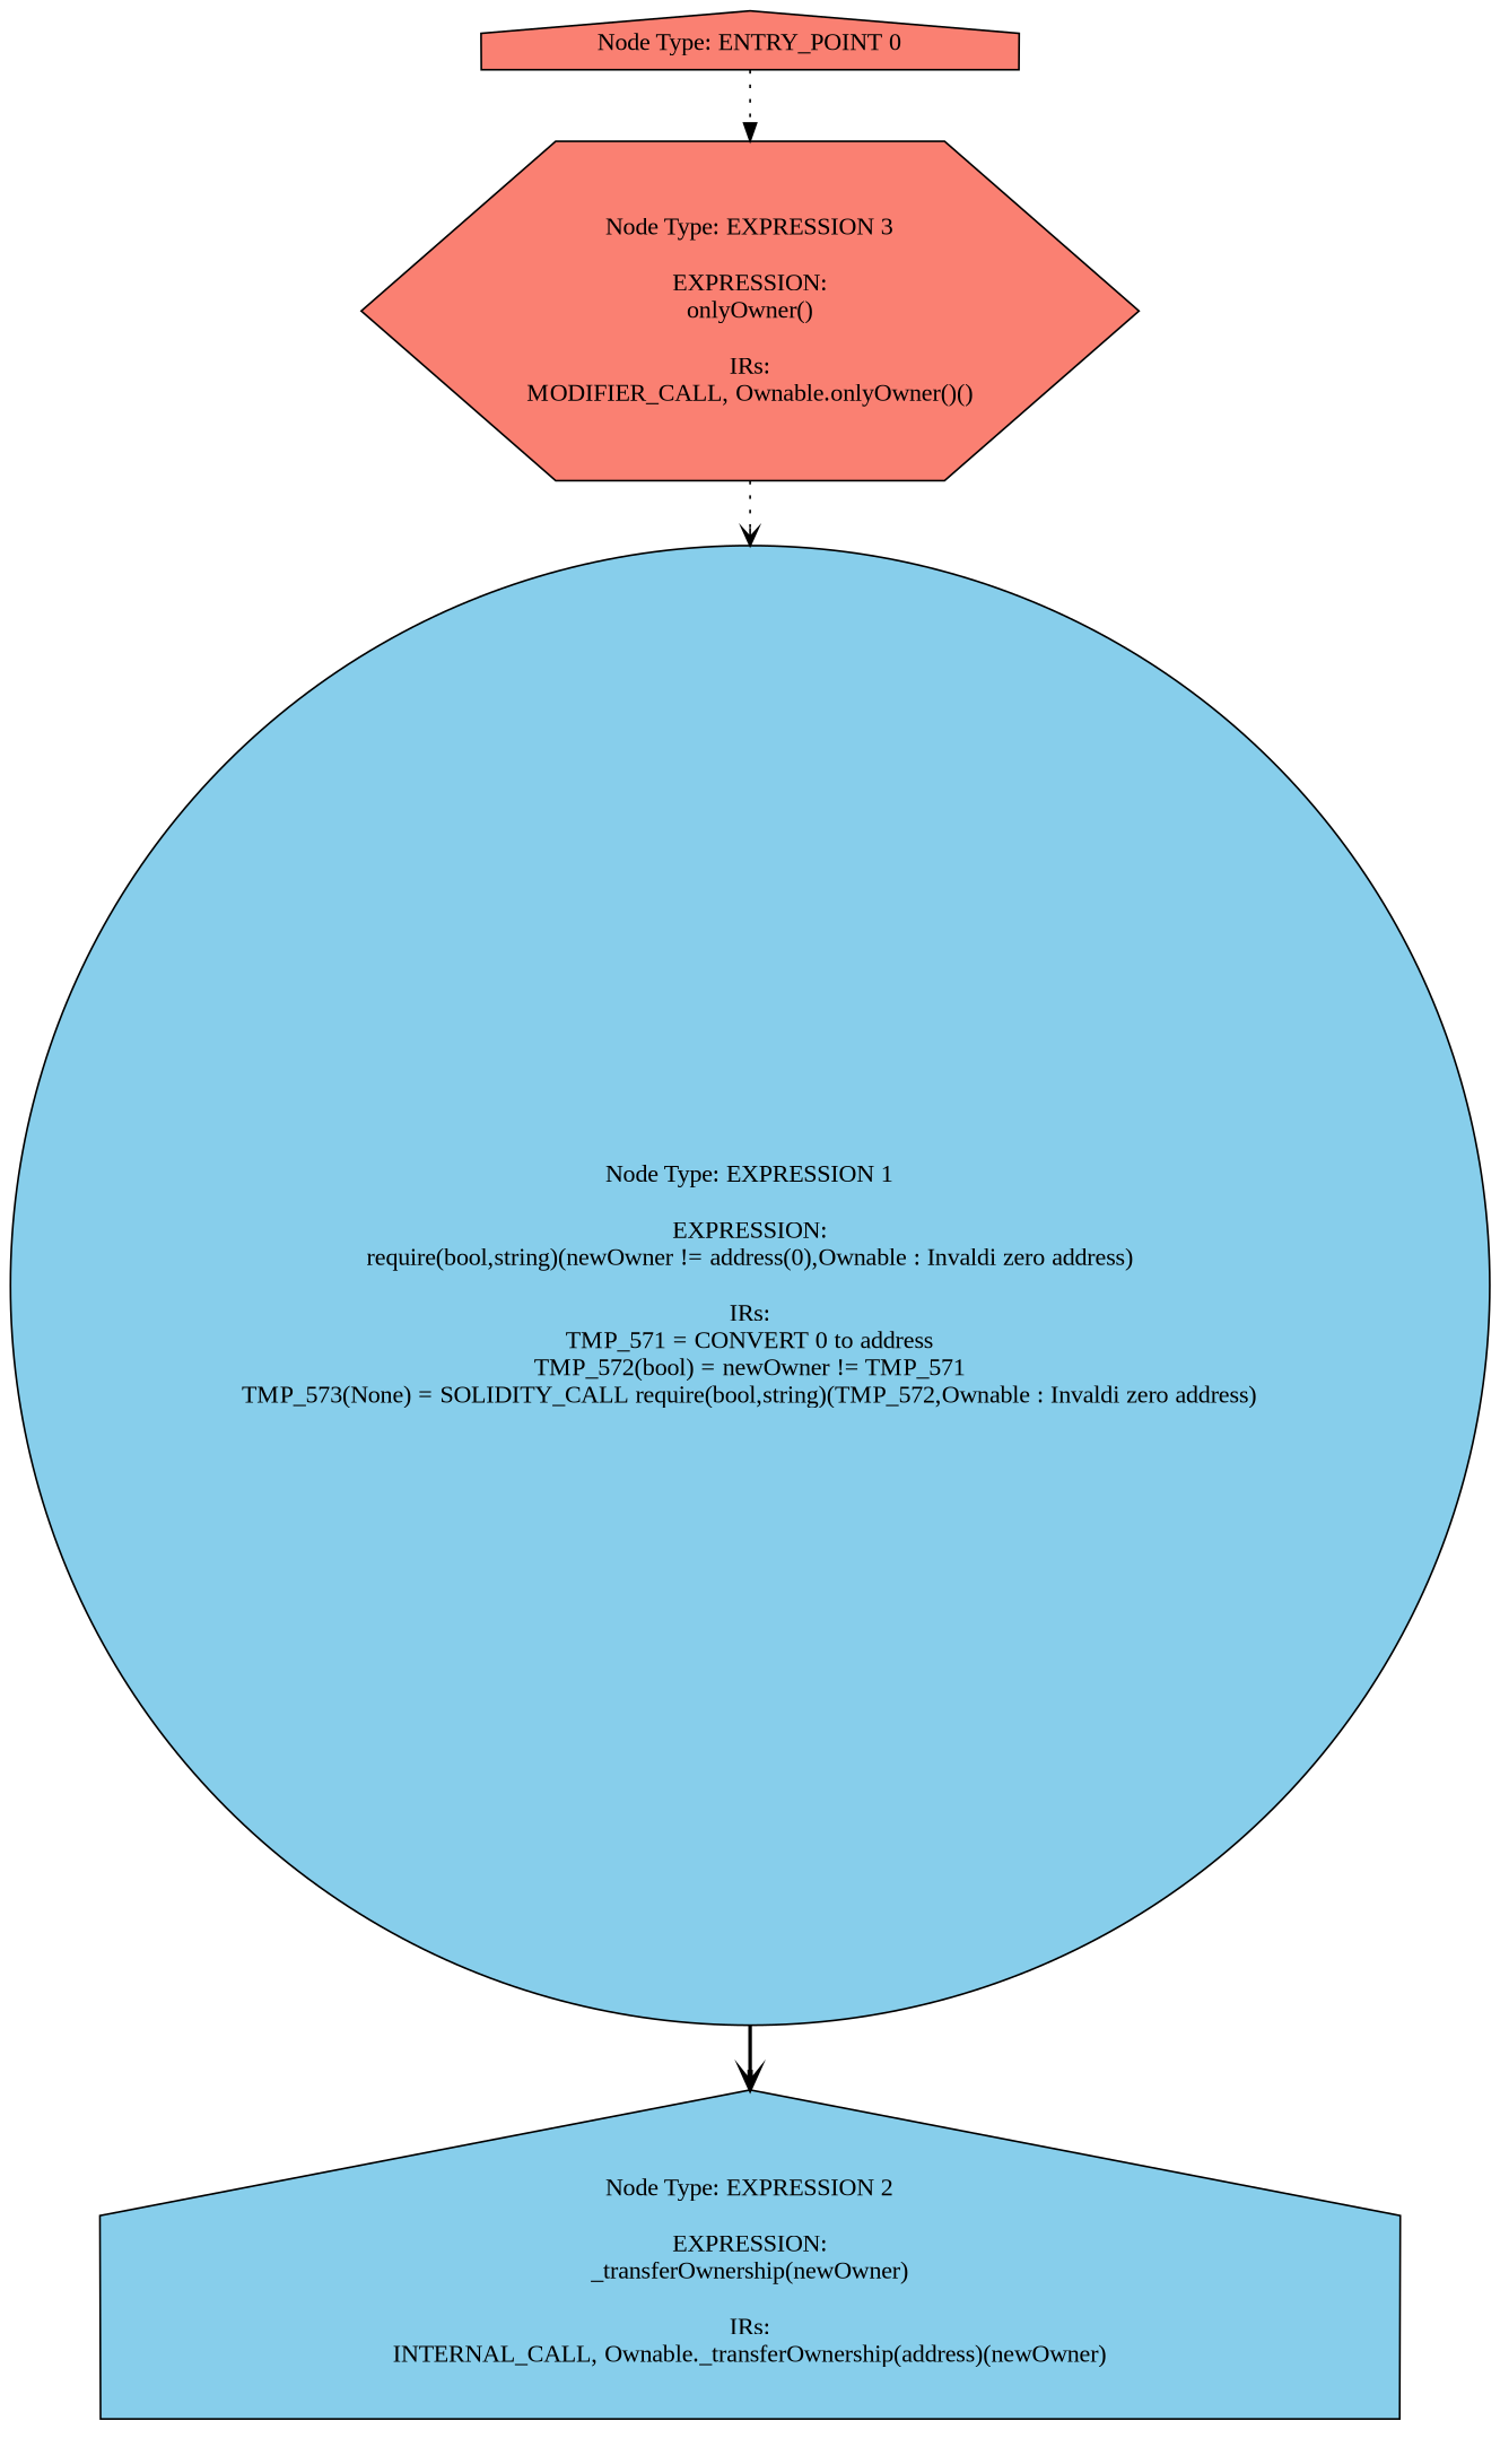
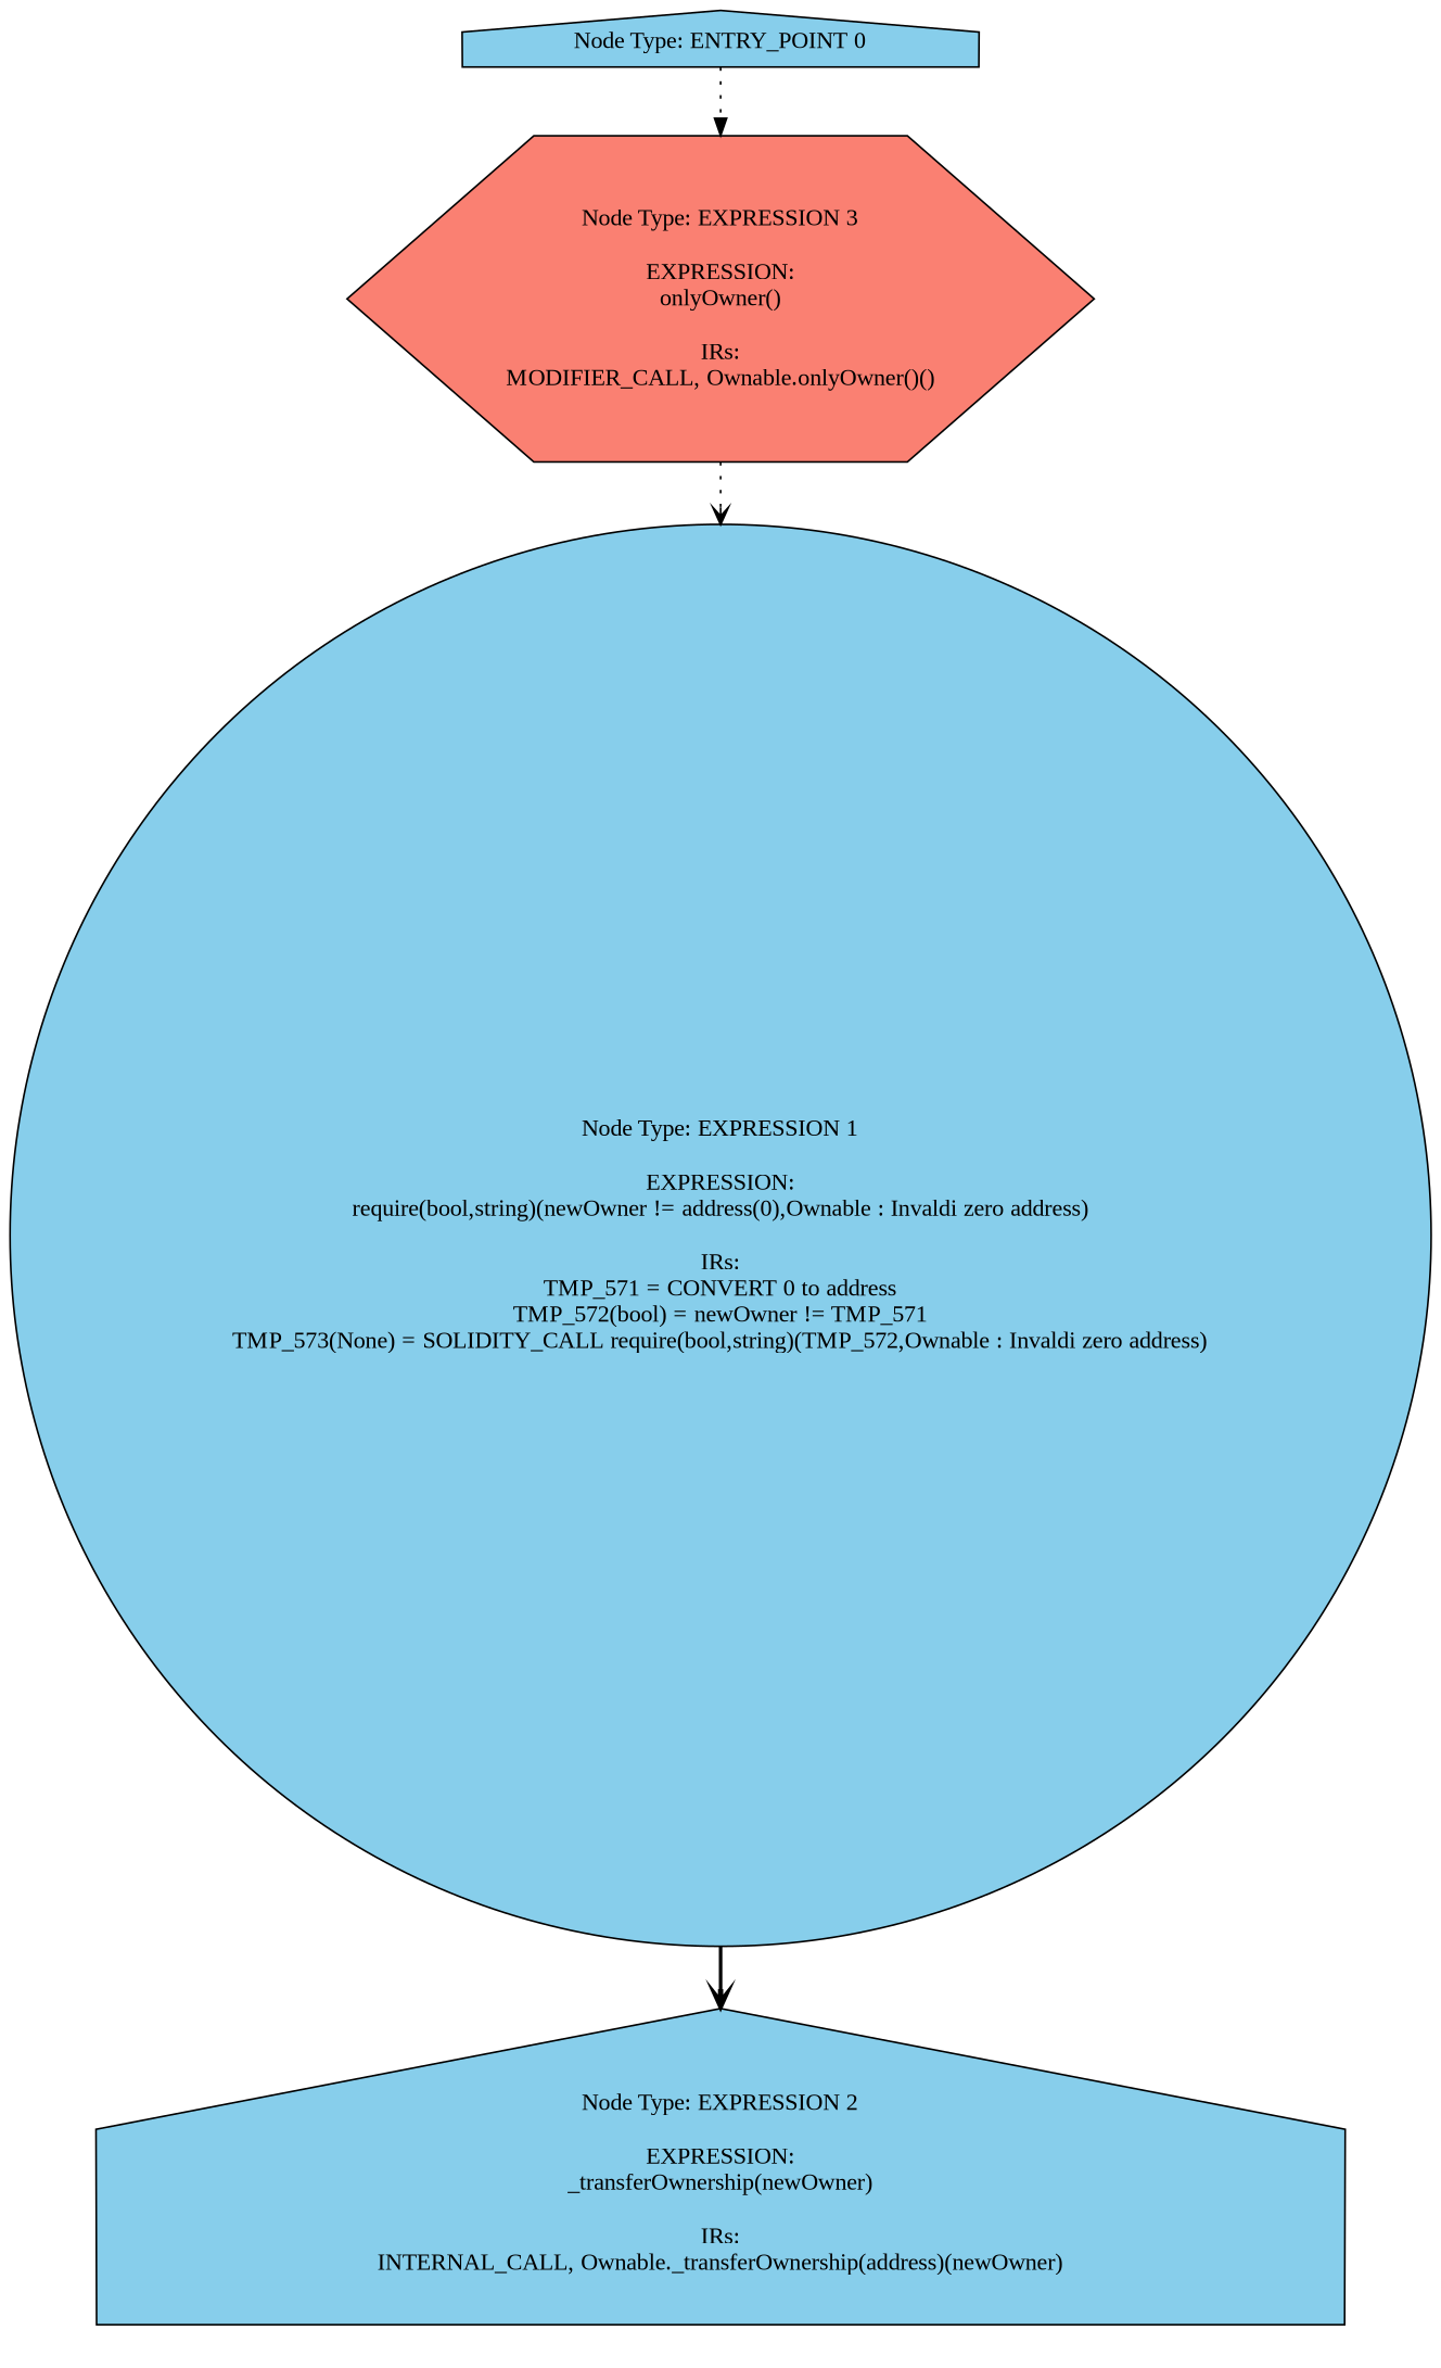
  digraph {
    fontname="Liberation Serif"
    node [style=filled fillcolor=salmon shape=house fontname="Liberation Serif"]
    edge [style=dotted arrowhead=vee fontname="Liberation Serif"]
-   n1 [label="Node Type: ENTRY_POINT 0\n"]
+   n1 [label="Node Type: ENTRY_POINT 0\n" fillcolor=skyblue]
    n2 [label="Node Type: EXPRESSION 3\n\nEXPRESSION:\nonlyOwner()\n\nIRs:\nMODIFIER_CALL, Ownable.onlyOwner()()" shape=hexagon]
    n3 [label="Node Type: EXPRESSION 1\n\nEXPRESSION:\nrequire(bool,string)(newOwner != address(0),Ownable : Invaldi zero address)\n\nIRs:\nTMP_571 = CONVERT 0 to address\nTMP_572(bool) = newOwner != TMP_571\nTMP_573(None) = SOLIDITY_CALL require(bool,string)(TMP_572,Ownable : Invaldi zero address)" fillcolor=skyblue shape=circle]
    n4 [label="Node Type: EXPRESSION 2\n\nEXPRESSION:\n_transferOwnership(newOwner)\n\nIRs:\nINTERNAL_CALL, Ownable._transferOwnership(address)(newOwner)" fillcolor=skyblue]
    n1 -> n2 [arrowhead=normal]
    n2 -> n3
    n3 -> n4 [style=bold]
  }
